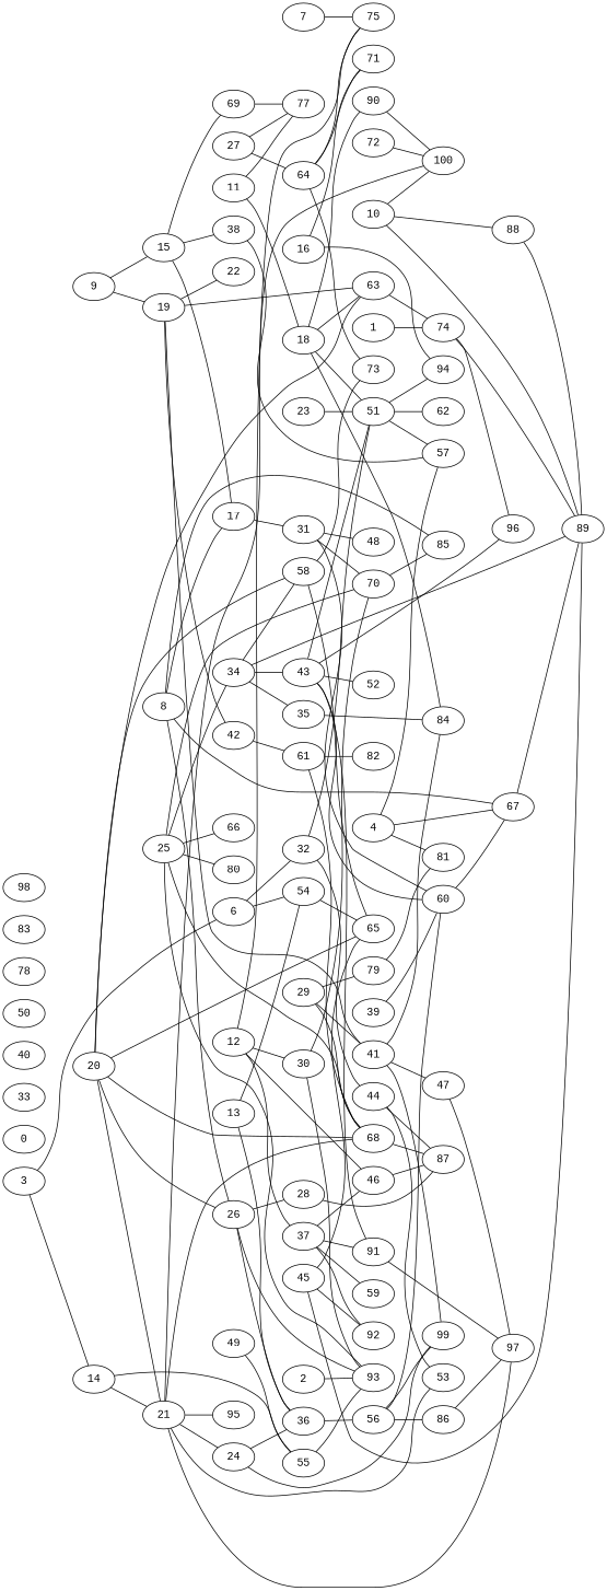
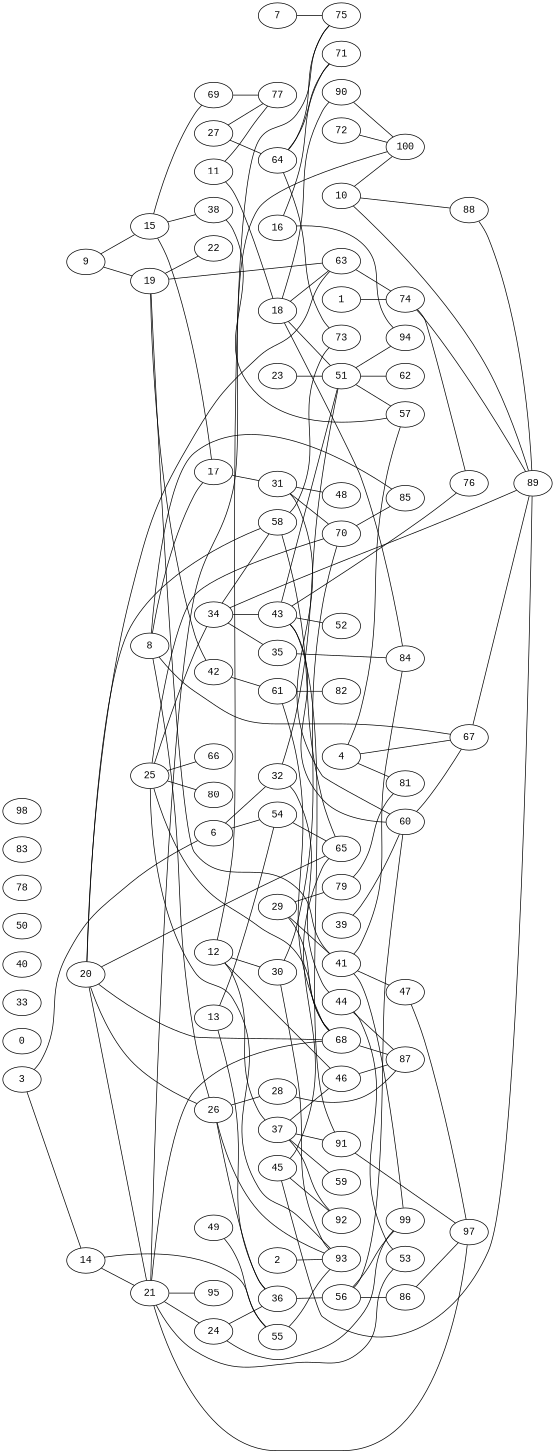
  graph {
    fontname="Liberation Mono"
    rankdir=LR
    node [fontname="Liberation Mono"]
    edge [dir=none fontname="Liberation Mono"]
    1
    74
    89
-   76 [label=96]
+   76
    2
    93
    3
    6
    14
    32
    54
    21
    55
    4
    57
    67
    81
    n18 [label=0]
    51
    44
    65
    7
    75
    8
    17
    26
    85
    31
    36
    28
    9
    15
    19
    38
    69
    63
    22
    41
    42
    10
    88
    100
    11
    18
    77
    84
    90
    12
    30
    37
    46
    70
    59
    91
    92
    87
    13
    56
    68
    24
    53
    95
    97
    16
    71
    94
    48
    60
    62
    99
    47
    61
    20
    58
    73
    23
    25
    34
    66
    80
    35
    43
    27
    64
    29
    79
    33
    52
    86
    39
    40
    82
    45
    49
    50
    72
    78
    83
    98
    1 -- 74
    74 -- 89
    74 -- 76
    2 -- 93
    3 -- 6
    3 -- 14
    6 -- 32
    6 -- 54
    14 -- 21
    14 -- 55
    32 -- 51
    32 -- 44
    54 -- 65
    21 -- 100
    21 -- 68
    21 -- 24
    21 -- 53
    21 -- 95
    21 -- 97
    55 -- 93
    4 -- 57
    4 -- 67
    4 -- 81
    67 -- 89
    51 -- 57
    51 -- 94
    51 -- 62
    44 -- 87
    44 -- 53
    7 -- 75
    8 -- 67
    8 -- 17
    8 -- 26
    8 -- 85
    17 -- 31
    26 -- 93
    26 -- 36
    26 -- 28
    31 -- 70
    31 -- 48
    31 -- 60
    36 -- 56
    28 -- 87
    9 -- 15
    9 -- 19
    15 -- 17
    15 -- 38
    15 -- 69
    19 -- 63
    19 -- 22
    19 -- 41
    19 -- 42
    38 -- 57
    69 -- 77
    63 -- 74
    41 -- 84
    41 -- 99
    41 -- 47
    42 -- 61
    10 -- 89
    10 -- 88
    10 -- 100
    88 -- 89
    11 -- 18
    11 -- 77
    18 -- 51
    18 -- 63
    18 -- 84
    18 -- 90
    90 -- 100
    12 -- 75
    12 -- 30
    12 -- 37
    12 -- 46
    30 -- 93
    30 -- 70
    37 -- 46
    37 -- 59
    37 -- 91
    37 -- 92
    46 -- 87
    70 -- 85
    91 -- 97
    13 -- 54
    13 -- 36
    56 -- 60
    56 -- 99
    56 -- 86
    68 -- 87
    24 -- 36
    24 -- 99
    16 -- 71
    16 -- 94
    60 -- 67
    47 -- 97
    61 -- 68
    61 -- 82
    20 -- 21
    20 -- 65
    20 -- 26
    20 -- 63
    20 -- 68
    20 -- 58
    58 -- 65
    58 -- 73
    23 -- 51
    25 -- 93
    25 -- 70
    25 -- 68
    25 -- 34
    25 -- 66
    25 -- 80
    34 -- 89
    34 -- 58
    34 -- 35
    34 -- 43
    35 -- 84
    43 -- 76
    43 -- 51
    43 -- 91
    43 -- 60
    43 -- 52
    27 -- 77
    27 -- 64
    64 -- 75
    64 -- 71
    64 -- 73
    29 -- 41
    29 -- 68
    29 -- 79
    79 -- 81
    86 -- 97
    39 -- 60
    45 -- 89
    45 -- 65
    45 -- 92
    49 -- 55
    72 -- 100
  }
